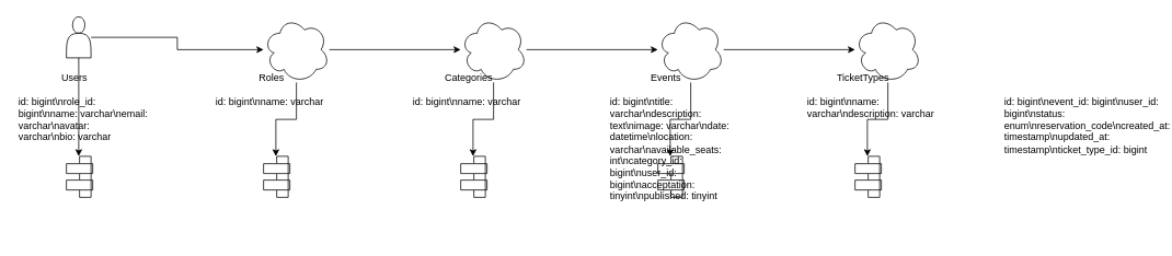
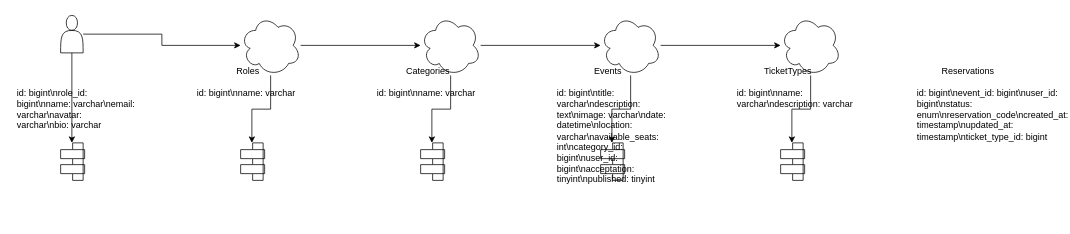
  <mxCell id="0" />
  <mxCell id="1" parent="0" />
  <mxCell id="2" value="" style="shape=actor;" vertex="1" parent="1"><mxGeometry x="80" y="20" width="30" height="50" as="geometry" /></mxCell>
  <mxCell id="3" value="" style="ellipse;shape=cloud;fillColor=#ffffff;strokeColor=#000000;" vertex="1" parent="1"><mxGeometry x="320" y="20" width="80" height="80" as="geometry" /></mxCell>
  <mxCell id="4" value="" style="ellipse;shape=cloud;fillColor=#ffffff;strokeColor=#000000;" vertex="1" parent="1"><mxGeometry x="560" y="20" width="80" height="80" as="geometry" /></mxCell>
  <mxCell id="5" value="" style="ellipse;shape=cloud;fillColor=#ffffff;strokeColor=#000000;" vertex="1" parent="1"><mxGeometry x="800" y="20" width="80" height="80" as="geometry" /></mxCell>
  <mxCell id="6" value="" style="ellipse;shape=cloud;fillColor=#ffffff;strokeColor=#000000;" vertex="1" parent="1"><mxGeometry x="1040" y="20" width="80" height="80" as="geometry" /></mxCell>
  <mxCell id="7" value="" style="shape=component;rounded=1;" vertex="1" parent="1"><mxGeometry x="80" y="190" width="30" height="50" as="geometry" /></mxCell>
  <mxCell id="8" value="" style="shape=component;rounded=1;" vertex="1" parent="1"><mxGeometry x="320" y="190" width="30" height="50" as="geometry" /></mxCell>
  <mxCell id="9" value="" style="shape=component;rounded=1;" vertex="1" parent="1"><mxGeometry x="560" y="190" width="30" height="50" as="geometry" /></mxCell>
  <mxCell id="10" value="" style="shape=component;rounded=1;" vertex="1" parent="1"><mxGeometry x="800" y="190" width="30" height="50" as="geometry" /></mxCell>
  <mxCell id="11" value="" style="shape=component;rounded=1;" vertex="1" parent="1"><mxGeometry x="1040" y="190" width="30" height="50" as="geometry" /></mxCell>
- <mxCell id="12" value="Users" style="text;html=1;strokeColor=none;fillColor=none;align=center;verticalAlign=middle;whiteSpace=wrap;rounded=0;" vertex="1" parent="1"><mxGeometry x="40" y="80" width="100" height="30" as="geometry" /></mxCell>
  <mxCell id="13" value="Roles" style="text;html=1;strokeColor=none;fillColor=none;align=center;verticalAlign=middle;whiteSpace=wrap;rounded=0;" vertex="1" parent="1"><mxGeometry x="280" y="80" width="100" height="30" as="geometry" /></mxCell>
  <mxCell id="14" value="Categories" style="text;html=1;strokeColor=none;fillColor=none;align=center;verticalAlign=middle;whiteSpace=wrap;rounded=0;" vertex="1" parent="1"><mxGeometry x="520" y="80" width="100" height="30" as="geometry" /></mxCell>
  <mxCell id="15" value="Events" style="text;html=1;strokeColor=none;fillColor=none;align=center;verticalAlign=middle;whiteSpace=wrap;rounded=0;" vertex="1" parent="1"><mxGeometry x="760" y="80" width="100" height="30" as="geometry" /></mxCell>
  <mxCell id="16" value="TicketTypes" style="text;html=1;strokeColor=none;fillColor=none;align=center;verticalAlign=middle;whiteSpace=wrap;rounded=0;" vertex="1" parent="1"><mxGeometry x="1000" y="80" width="100" height="30" as="geometry" /></mxCell>
+ <mxCell id="17" value="Reservations" style="text;html=1;strokeColor=none;fillColor=none;align=center;verticalAlign=middle;whiteSpace=wrap;rounded=0;" vertex="1" parent="1"><mxGeometry x="1240" y="80" width="100" height="30" as="geometry" /></mxCell>
  <mxCell id="18" value="id: bigint\nrole_id: bigint\nname: varchar\nemail: varchar\navatar: varchar\nbio: varchar" style="text;html=1;strokeColor=none;fillColor=none;align=left;verticalAlign=top;whiteSpace=wrap;rounded=0;" vertex="1" parent="1"><mxGeometry x="20" y="110" width="160" height="120" as="geometry" /></mxCell>
  <mxCell id="19" value="id: bigint\nname: varchar" style="text;html=1;strokeColor=none;fillColor=none;align=left;verticalAlign=top;whiteSpace=wrap;rounded=0;" vertex="1" parent="1"><mxGeometry x="260" y="110" width="160" height="60" as="geometry" /></mxCell>
  <mxCell id="20" value="id: bigint\nname: varchar" style="text;html=1;strokeColor=none;fillColor=none;align=left;verticalAlign=top;whiteSpace=wrap;rounded=0;" vertex="1" parent="1"><mxGeometry x="500" y="110" width="160" height="60" as="geometry" /></mxCell>
  <mxCell id="21" value="id: bigint\ntitle: varchar\ndescription: text\nimage: varchar\ndate: datetime\nlocation: varchar\navailable_seats: int\ncategory_id: bigint\nuser_id: bigint\nacceptation: tinyint\npublished: tinyint" style="text;html=1;strokeColor=none;fillColor=none;align=left;verticalAlign=top;whiteSpace=wrap;rounded=0;" vertex="1" parent="1"><mxGeometry x="740" y="110" width="160" height="180" as="geometry" /></mxCell>
  <mxCell id="22" value="id: bigint\nname: varchar\ndescription: varchar" style="text;html=1;strokeColor=none;fillColor=none;align=left;verticalAlign=top;whiteSpace=wrap;rounded=0;" vertex="1" parent="1"><mxGeometry x="980" y="110" width="160" height="90" as="geometry" /></mxCell>
  <mxCell id="23" value="id: bigint\nevent_id: bigint\nuser_id: bigint\nstatus: enum\nreservation_code\ncreated_at: timestamp\nupdated_at: timestamp\nticket_type_id: bigint" style="text;html=1;strokeColor=none;fillColor=none;align=left;verticalAlign=top;whiteSpace=wrap;rounded=0;" vertex="1" parent="1"><mxGeometry x="1220" y="110" width="160" height="180" as="geometry" /></mxCell>
  <mxCell id="24" value="" style="edgeStyle=orthogonalEdgeStyle;rounded=0;orthogonalLoop=1;jettySize=auto;html=1;" edge="1" parent="1" source="2" target="3"><mxGeometry relative="1" as="geometry" /></mxCell>
  <mxCell id="25" value="" style="edgeStyle=orthogonalEdgeStyle;rounded=0;orthogonalLoop=1;jettySize=auto;html=1;" edge="1" parent="1" source="3" target="4"><mxGeometry relative="1" as="geometry" /></mxCell>
  <mxCell id="26" value="" style="edgeStyle=orthogonalEdgeStyle;rounded=0;orthogonalLoop=1;jettySize=auto;html=1;" edge="1" parent="1" source="4" target="5"><mxGeometry relative="1" as="geometry" /></mxCell>
  <mxCell id="27" value="" style="edgeStyle=orthogonalEdgeStyle;rounded=0;orthogonalLoop=1;jettySize=auto;html=1;" edge="1" parent="1" source="5" target="6"><mxGeometry relative="1" as="geometry" /></mxCell>
  <mxCell id="28" value="" style="edgeStyle=orthogonalEdgeStyle;rounded=0;orthogonalLoop=1;jettySize=auto;html=1;" edge="1" parent="1" source="2" target="7"><mxGeometry relative="1" as="geometry" /></mxCell>
  <mxCell id="29" value="" style="edgeStyle=orthogonalEdgeStyle;rounded=0;orthogonalLoop=1;jettySize=auto;html=1;" edge="1" parent="1" source="3" target="8"><mxGeometry relative="1" as="geometry" /></mxCell>
  <mxCell id="30" value="" style="edgeStyle=orthogonalEdgeStyle;rounded=0;orthogonalLoop=1;jettySize=auto;html=1;" edge="1" parent="1" source="4" target="9"><mxGeometry relative="1" as="geometry" /></mxCell>
  <mxCell id="31" value="" style="edgeStyle=orthogonalEdgeStyle;rounded=0;orthogonalLoop=1;jettySize=auto;html=1;" edge="1" parent="1" source="5" target="10"><mxGeometry relative="1" as="geometry" /></mxCell>
  <mxCell id="32" value="" style="edgeStyle=orthogonalEdgeStyle;rounded=0;orthogonalLoop=1;jettySize=auto;html=1;" edge="1" parent="1" source="6" target="11"><mxGeometry relative="1" as="geometry" /></mxCell>
  <mxCell id="33" value="created_by" style="text;html=1;strokeColor=none;fillColor=none;align=center;verticalAlign=middle;whiteSpace=wrap;rounded=0;" edge="1" parent="1"><mxGeometry relative="1" as="geometry" /></mxCell>
  <mxCell id="34" value="belongs_to" style="text;html=1;strokeColor=none;fillColor=none;align=center;verticalAlign=middle;whiteSpace=wrap;rounded=0;" edge="1" parent="1"><mxGeometry relative="1" as="geometry" /></mxCell>
  <mxCell id="35" value="for_event" style="text;html=1;strokeColor=none;fillColor=none;align=center;verticalAlign=middle;whiteSpace=wrap;rounded=0;" edge="1" parent="1"><mxGeometry relative="1" as="geometry" /></mxCell>
  <mxCell id="36" value="booked_by" style="text;html=1;strokeColor=none;fillColor=none;align=center;verticalAlign=middle;whiteSpace=wrap;rounded=0;" edge="1" parent="1"><mxGeometry relative="1" as="geometry" /></mxCell>
  <mxCell id="37" value="for_ticket" style="text;html=1;strokeColor=none;fillColor=none;align=center;verticalAlign=middle;whiteSpace=wrap;rounded=0;" edge="1" parent="1"><mxGeometry relative="1" as="geometry" /></mxCell>
